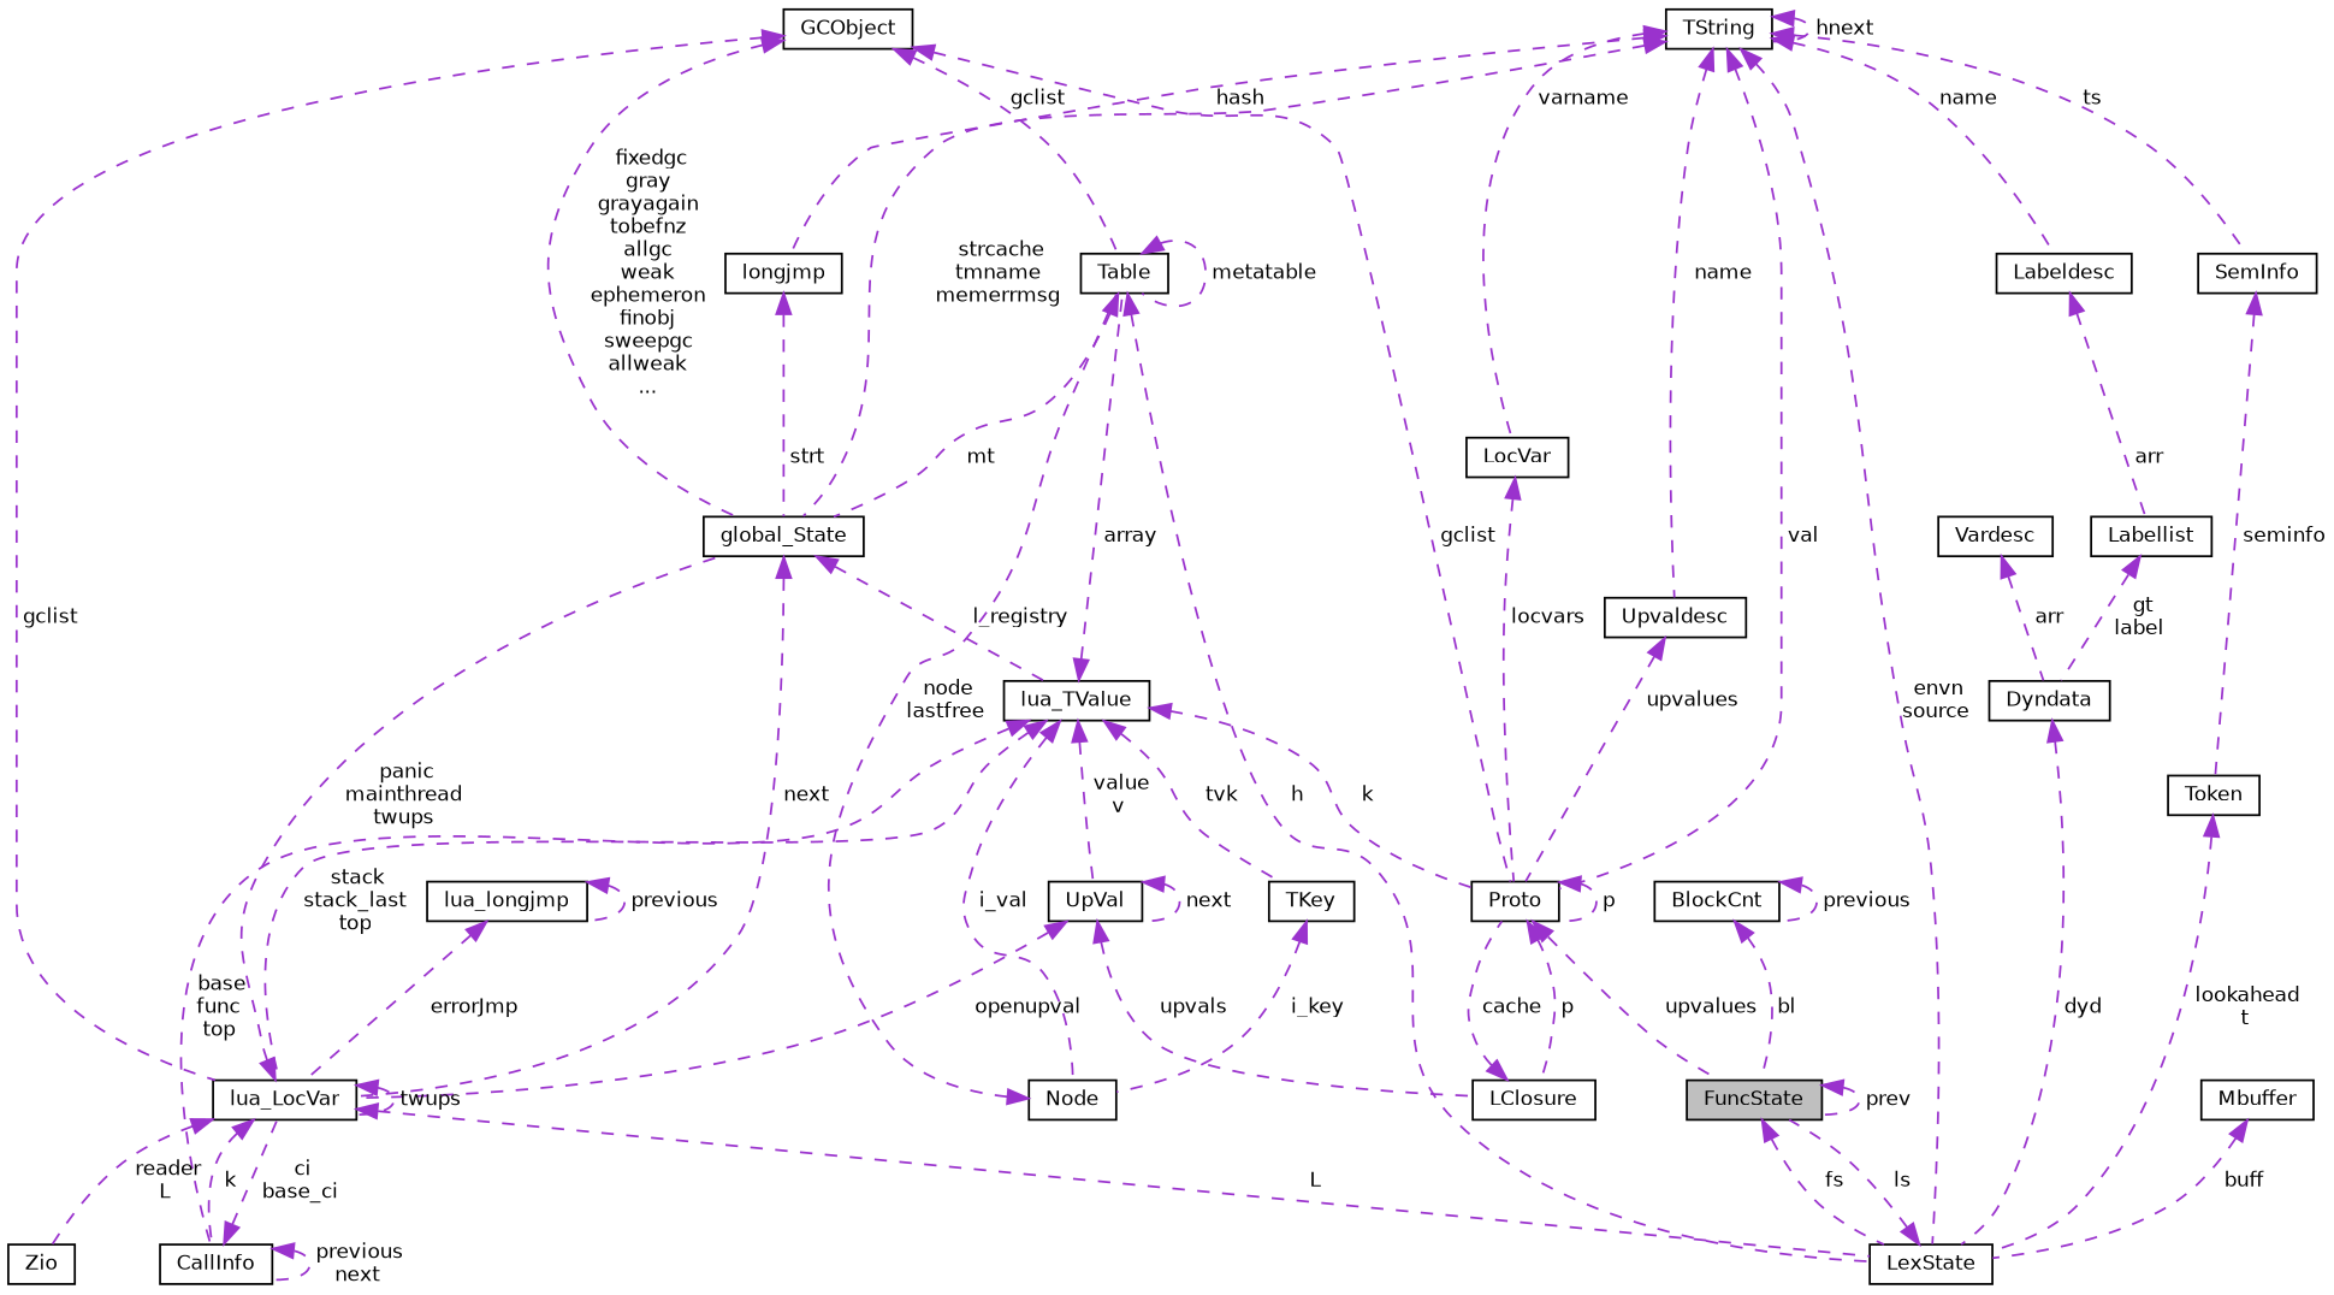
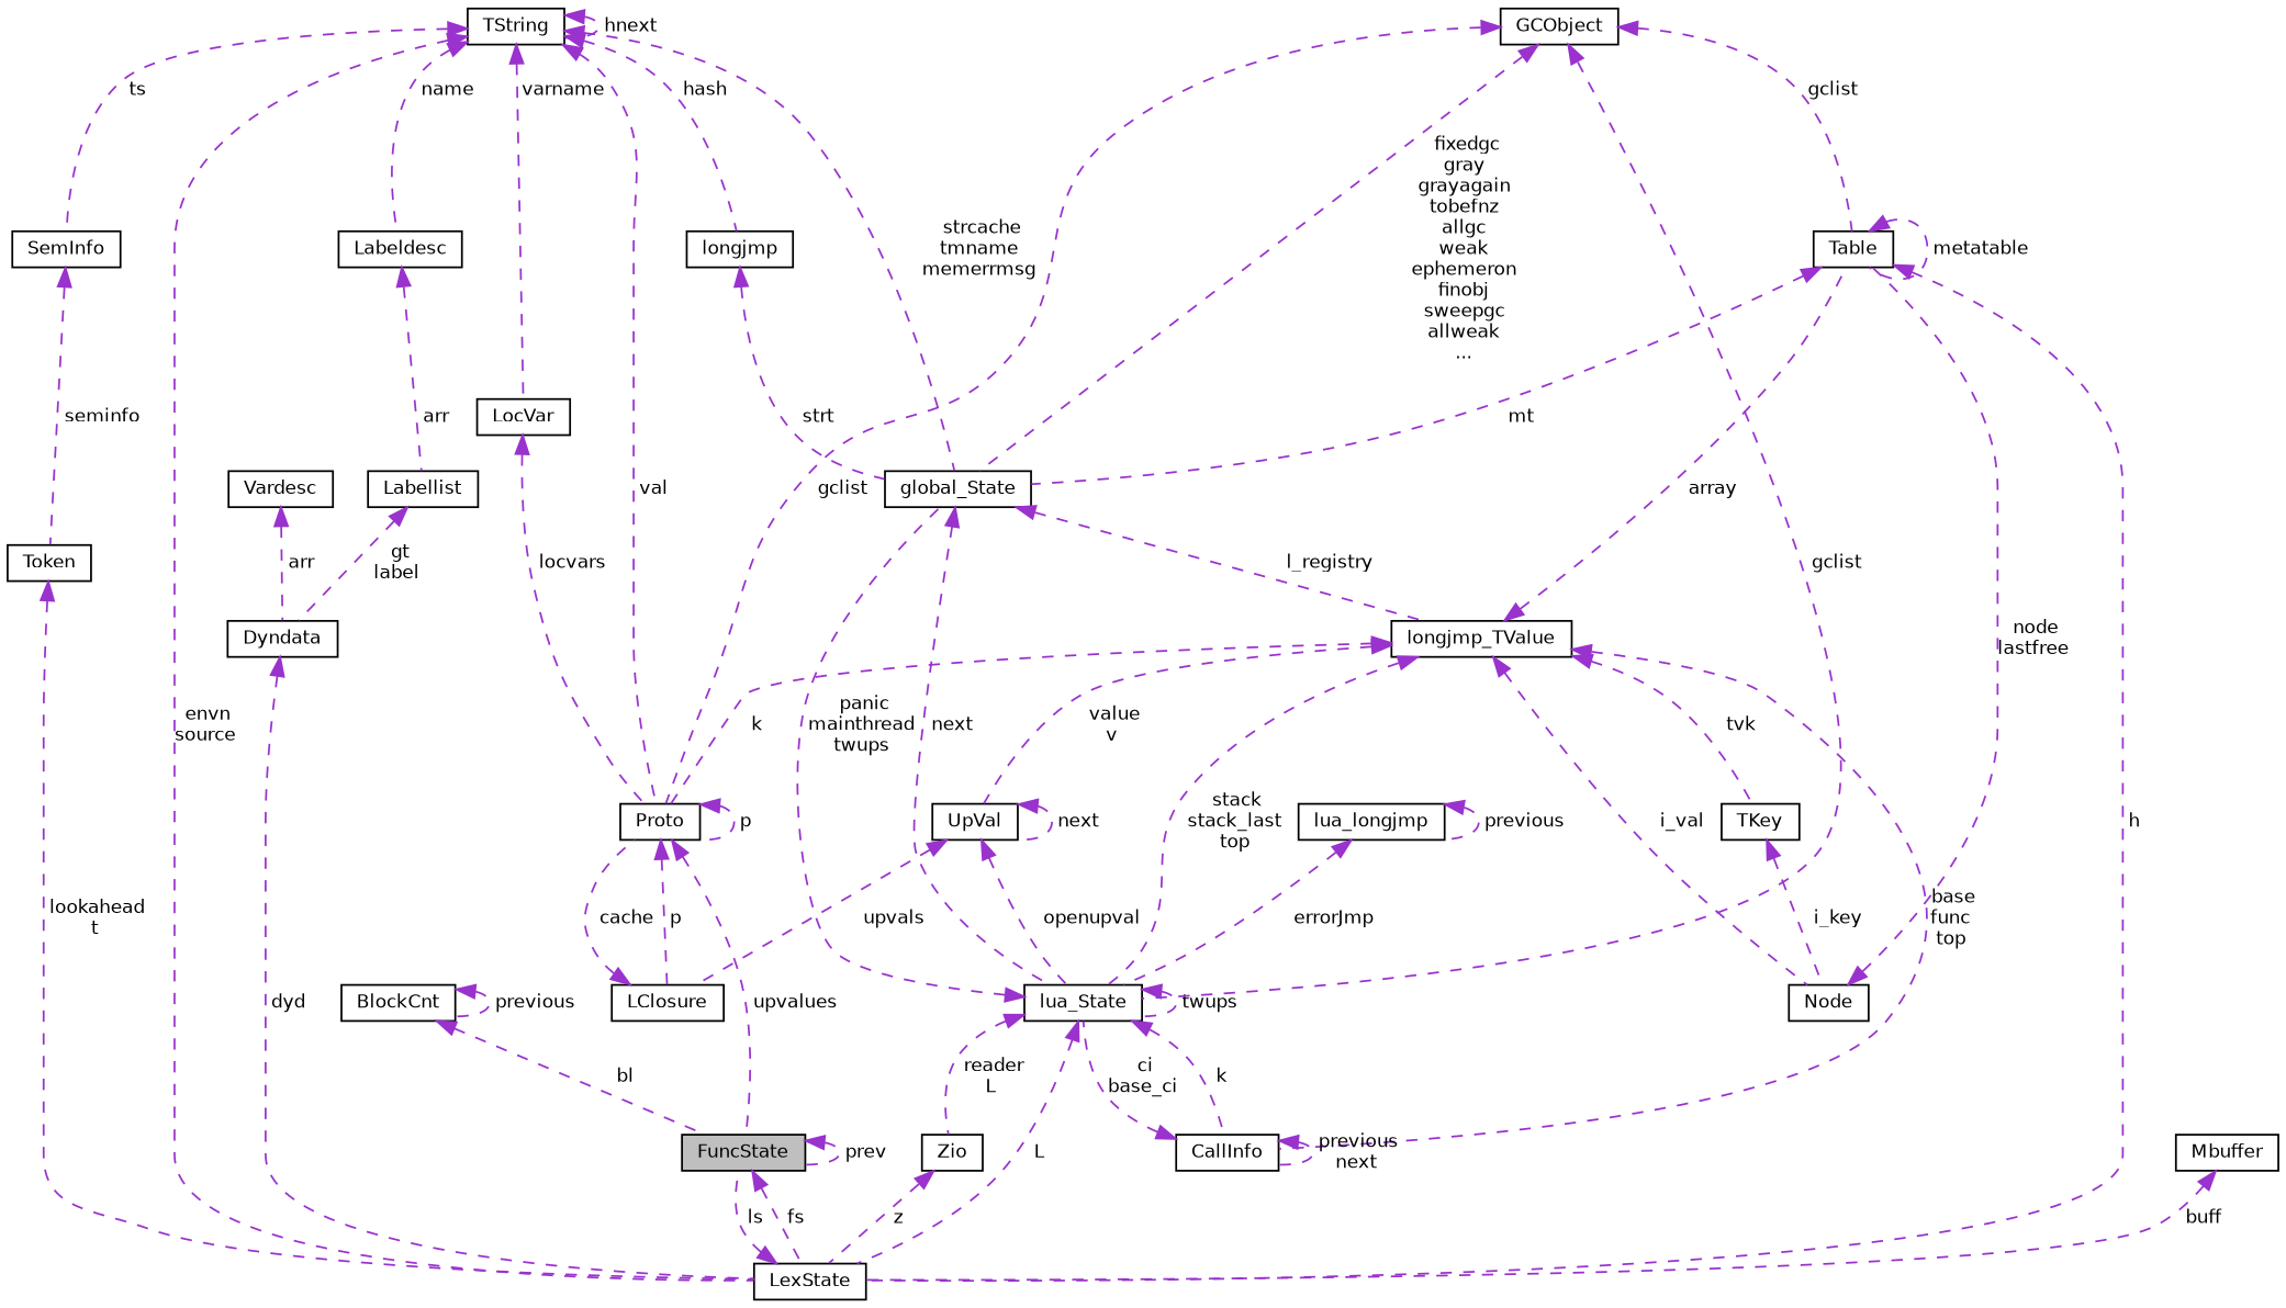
  digraph {
    rankdir=TB
    node [color=black fillcolor=white fontname=Helvetica fontsize=10 shape=record style=filled]
    edge [color=darkorchid3 dir=back fontname=Helvetica fontsize=10 labelfontname=Helvetica labelfontsize=10 style=dashed]
    n1 [fillcolor=grey75 fontcolor=black height=0.2 label=FuncState width=0.4]
    n2 [height=0.2 label=LexState width=0.4]
    n3 [height=0.2 label=Proto width=0.4]
    n4 [height=0.2 label=LClosure width=0.4]
-   n5 [height=0.2 label=lua_TValue width=0.4]
+   n5 [height=0.2 label=longjmp_TValue width=0.4]
    n6 [height=0.2 label=UpVal width=0.4]
    n7 [height=0.2 label=Table width=0.4]
    n8 [height=0.2 label="Node" width=0.4]
    n9 [height=0.2 label=TKey width=0.4]
-   n10 [height=0.2 label=lua_LocVar width=0.4]
+   n10 [height=0.2 label=lua_State width=0.4]
    n11 [height=0.2 label=CallInfo width=0.4]
    n12 [height=0.2 label=global_State width=0.4]
    n13 [height=0.2 label=Zio width=0.4]
    n14 [height=0.2 label=LocVar width=0.4]
    n15 [height=0.2 label=TString width=0.4]
-   n16 [height=0.2 label=Upvaldesc width=0.4]
    n17 [height=0.2 label=Labeldesc width=0.4]
    n18 [height=0.2 label=SemInfo width=0.4]
    n19 [height=0.2 label=longjmp width=0.4]
    n20 [height=0.2 label=Labellist width=0.4]
    n21 [height=0.2 label=Token width=0.4]
    n22 [height=0.2 label=GCObject width=0.4]
    n23 [height=0.2 label=Dyndata width=0.4]
    n24 [height=0.2 label=Vardesc width=0.4]
    n25 [height=0.2 label=lua_longjmp width=0.4]
    n26 [height=0.2 label=Mbuffer width=0.4]
    n27 [height=0.2 label=BlockCnt width=0.4]
    n1 -> n1 [label=" prev"]
    n1 -> n2 [label=" fs"]
    n2 -> n1 [label=" ls"]
    n3 -> n1 [label=" upvalues"]
    n3 -> n3 [label=" p"]
    n3 -> n4 [label=" p"]
    n4 -> n3 [label=" cache"]
    n5 -> n3 [label=" k"]
    n5 -> n6 [label=" value\nv"]
    n5 -> n7 [label=" array"]
    n5 -> n8 [label=" i_val"]
    n5 -> n9 [label=" tvk"]
    n5 -> n10 [label=" stack\nstack_last\ntop"]
    n5 -> n11 [label=" base\nfunc\ntop"]
    n6 -> n4 [label=" upvals"]
    n6 -> n6 [label=" next"]
    n6 -> n10 [label=" openupval"]
    n7 -> n2 [label=" h"]
    n7 -> n7 [label=" metatable"]
    n7 -> n12 [label=" mt"]
    n8 -> n7 [label=" node\nlastfree"]
    n9 -> n8 [label=" i_key"]
    n10 -> n2 [label=" L"]
    n10 -> n10 [label=" twups"]
    n10 -> n11 [label=" k"]
    n10 -> n12 [label=" panic\nmainthread\ntwups"]
    n10 -> n13 [label=" reader\nL"]
    n11 -> n10 [label=" ci\nbase_ci"]
    n11 -> n11 [label=" previous\nnext"]
    n12 -> n5 [label=" l_registry"]
    n12 -> n10 [label=" next"]
+   n13 -> n2 [label=" z"]
    n14 -> n3 [label=" locvars"]
    n15 -> n2 [label=" envn\nsource"]
    n15 -> n3 [label=" val"]
    n15 -> n12 [label=" strcache\ntmname\nmemerrmsg"]
    n15 -> n14 [label=" varname"]
    n15 -> n15 [label=" hnext"]
-   n15 -> n16 [label=" name"]
    n15 -> n17 [label=" name"]
    n15 -> n18 [label=" ts"]
    n15 -> n19 [label=" hash"]
-   n16 -> n3 [label=" upvalues"]
    n17 -> n20 [label=" arr"]
    n18 -> n21 [label=" seminfo"]
    n19 -> n12 [label=" strt"]
    n20 -> n23 [label=" gt\nlabel"]
    n21 -> n2 [label=" lookahead\nt"]
    n22 -> n3 [label=" gclist"]
    n22 -> n7 [label=" gclist"]
    n22 -> n10 [label=" gclist"]
    n22 -> n12 [label=" fixedgc\ngray\ngrayagain\ntobefnz\nallgc\nweak\nephemeron\nfinobj\nsweepgc\nallweak\n..."]
    n23 -> n2 [label=" dyd"]
    n24 -> n23 [label=" arr"]
    n25 -> n10 [label=" errorJmp"]
    n25 -> n25 [label=" previous"]
    n26 -> n2 [label=" buff"]
    n27 -> n1 [label=" bl"]
    n27 -> n27 [label=" previous"]
  }
